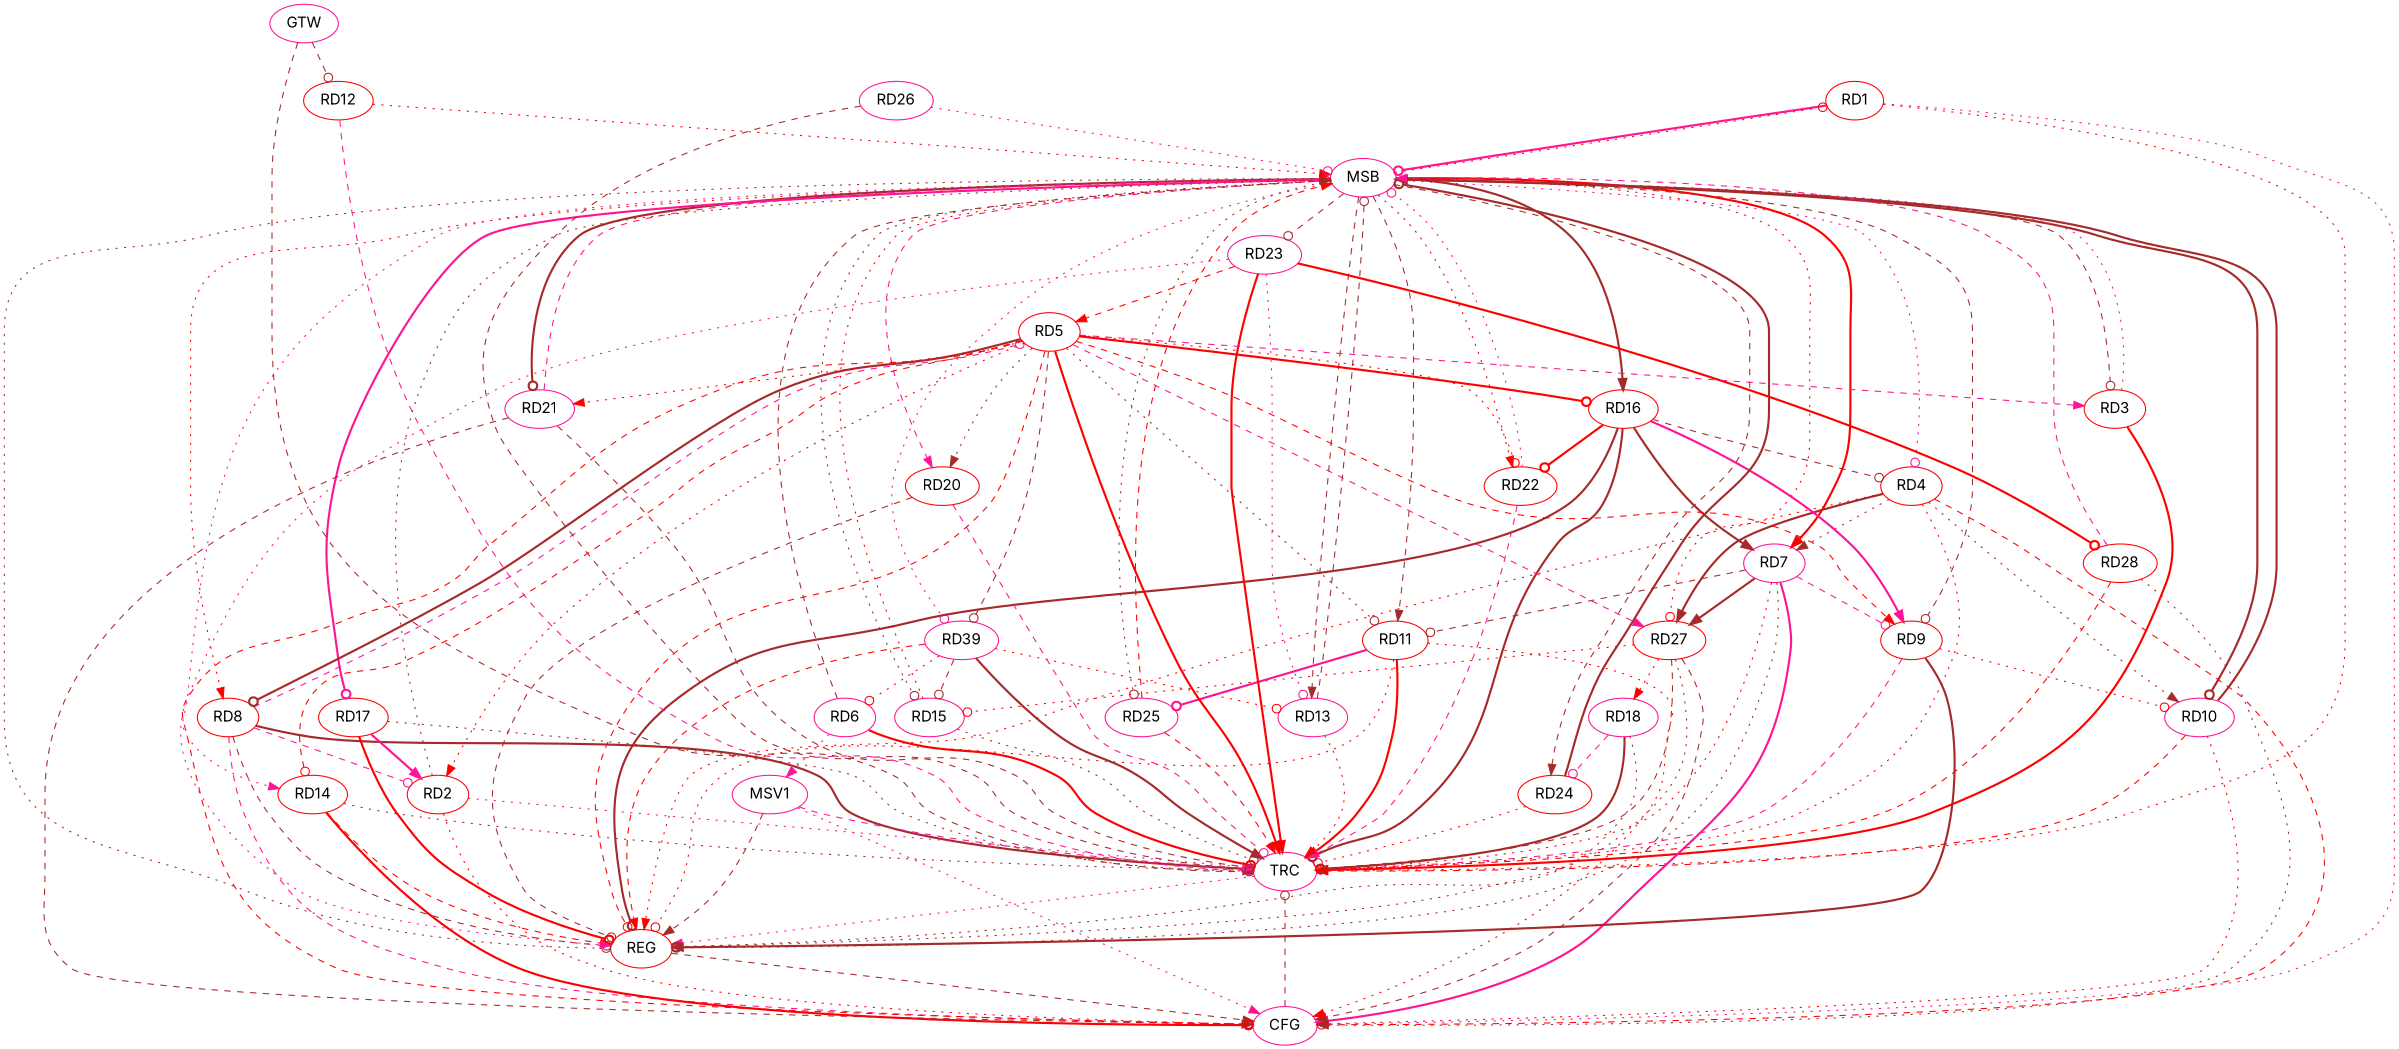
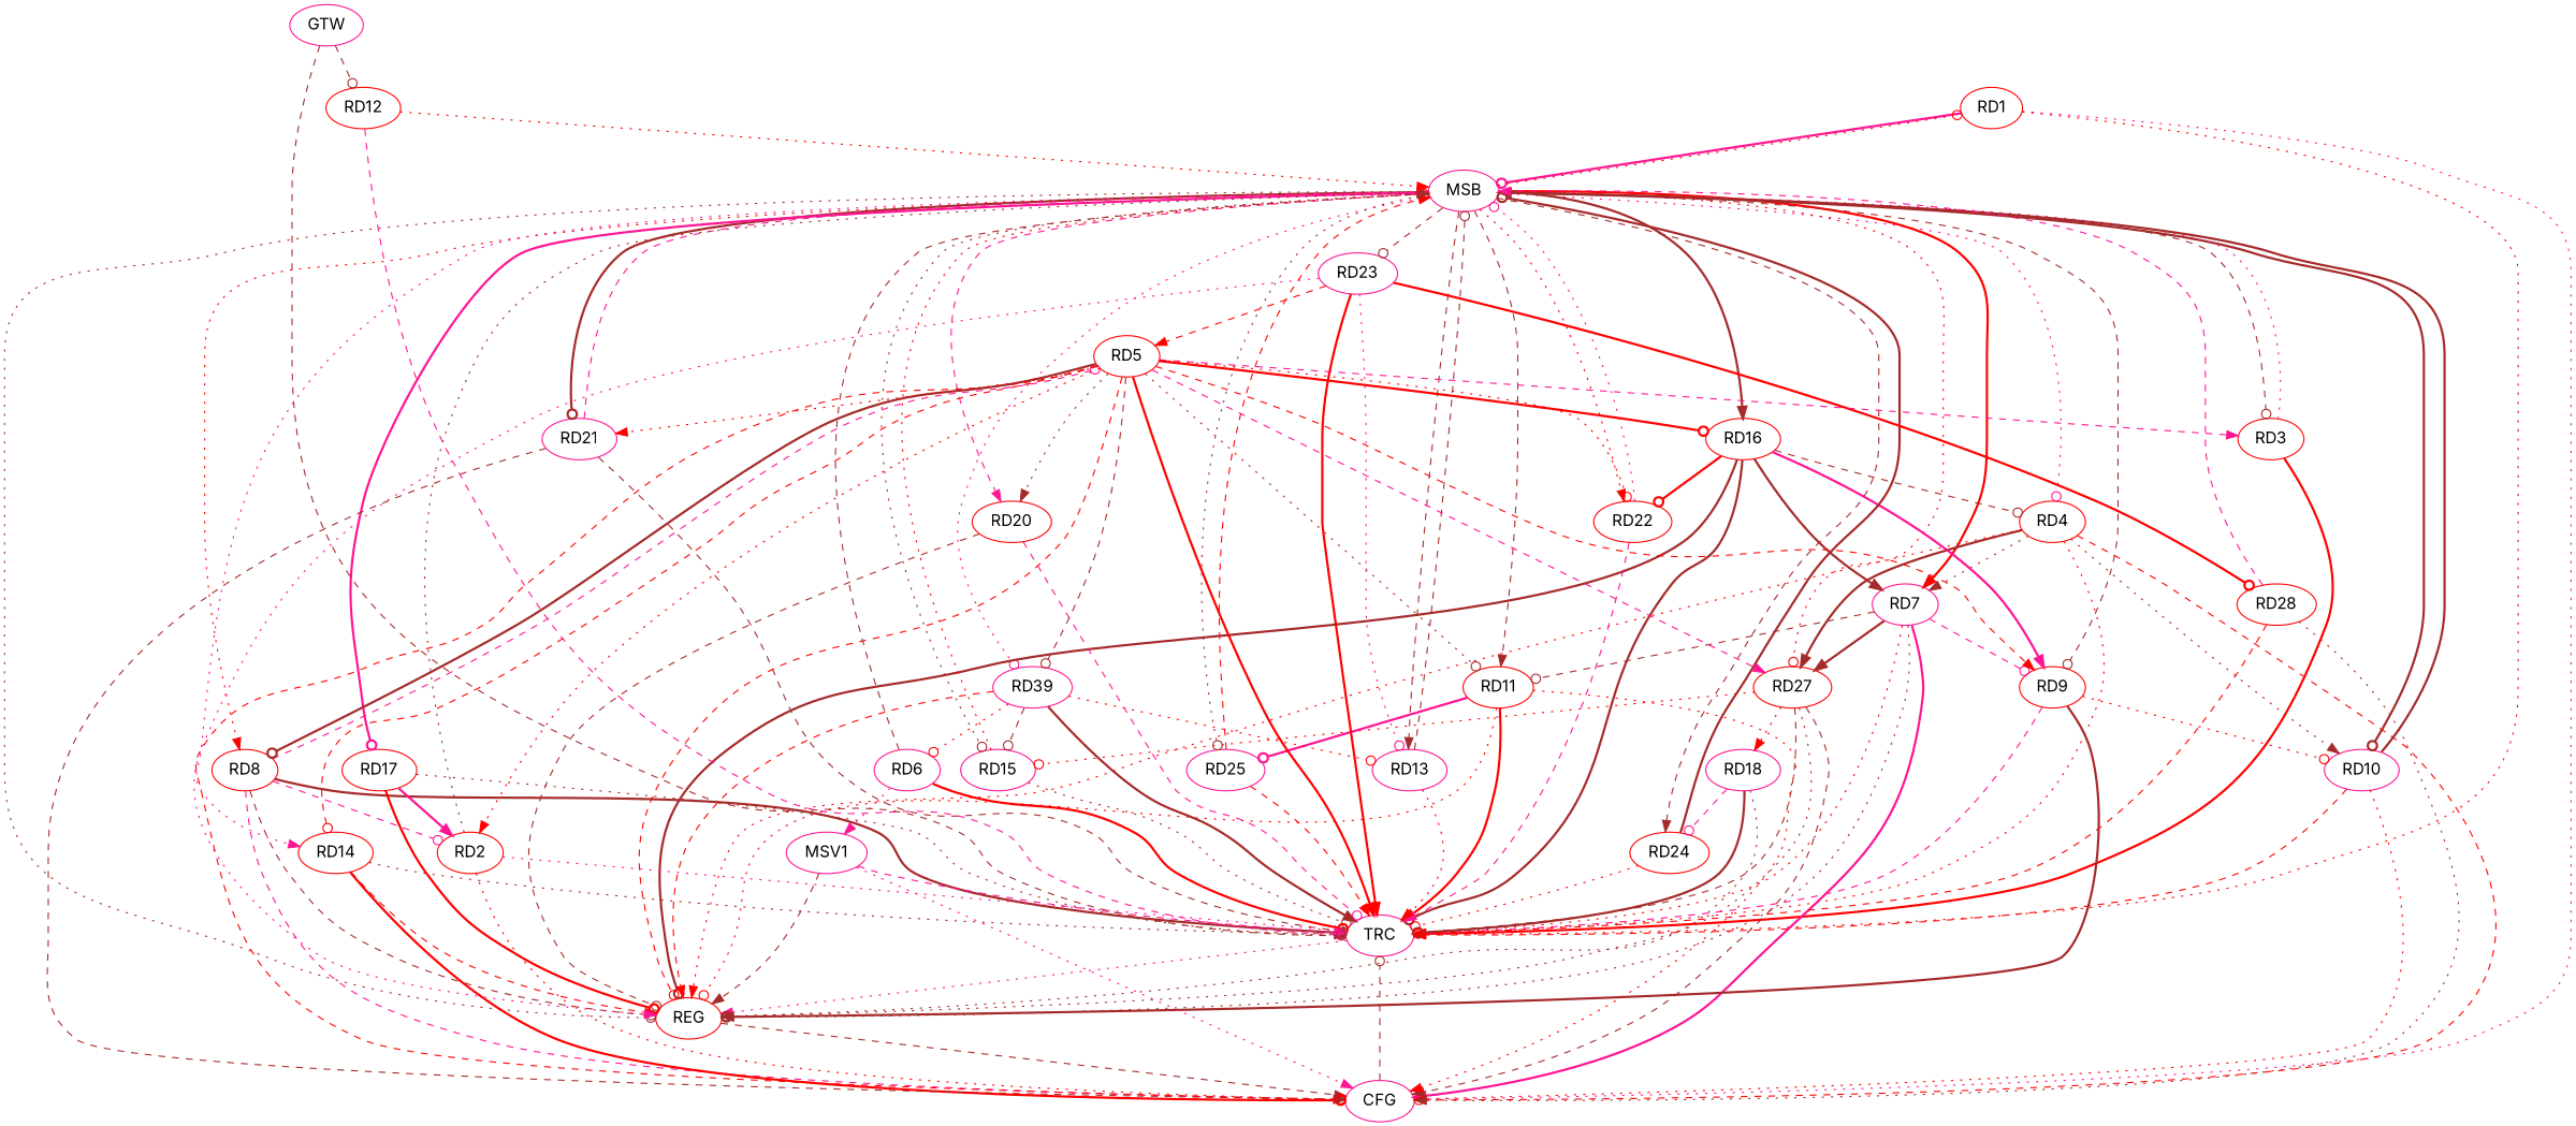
  strict digraph {
    fontname=Inter
    node [color=red fontname=Inter]
    edge [arrowhead=odot color=brown fontname=Inter style=dotted]
    n1 [label=RD1]
    n2 [color=deeppink label=MSB]
    n3 [color=deeppink label=CFG]
    n4 [color=deeppink label=TRC]
    n5 [label=RD3]
    n6 [label=RD4]
    n7 [color=deeppink label=RD7]
    n8 [color=deeppink label=RD10]
    n9 [label=RD27]
    n10 [label=REG]
    n11 [label=RD8]
    n12 [label=RD9]
    n13 [label=RD11]
    n14 [label=RD14]
    n15 [label=RD16]
    n16 [color=deeppink label=RD39]
    n17 [label=RD20]
    n18 [color=deeppink label=RD21]
    n19 [label=RD22]
    n20 [color=deeppink label=RD25]
    n21 [color=deeppink label=RD13]
    n22 [color=deeppink label=RD15]
    n23 [label=RD17]
    n24 [label=RD24]
    n25 [color=deeppink label=RD23]
    n26 [label=RD2]
    n27 [color=deeppink label=RD18]
    n28 [label=RD5]
    n29 [color=deeppink label=RD6]
    n30 [color=deeppink label=MSV1]
    n31 [label=RD12]
    n32 [label=RD28]
-   n33 [color=deeppink label=RD26]
    n34 [color=deeppink label=GTW]
    n1 -> n2 [color=deeppink style=bold]
    n1 -> n3 [arrowhead=normal color=deeppink]
    n1 -> n4 [arrowhead=normal color=red]
    n2 -> n1 [color=red]
    n2 -> n5 [style=dashed]
    n2 -> n6 [color=deeppink]
    n2 -> n7 [arrowhead=normal color=red style=bold]
    n2 -> n8 [style=bold]
    n2 -> n9 [color=red]
    n2 -> n10
    n2 -> n11 [arrowhead=normal color=red]
    n2 -> n12 [style=dashed]
    n2 -> n13 [arrowhead=normal style=dashed]
    n2 -> n14 [arrowhead=normal color=deeppink]
    n2 -> n15 [arrowhead=normal style=bold]
    n2 -> n16 [color=deeppink]
    n2 -> n17 [arrowhead=normal color=deeppink style=dashed]
    n2 -> n18 [style=bold]
    n2 -> n19 [arrowhead=normal color=red]
    n2 -> n20
    n2 -> n21 [arrowhead=normal style=dashed]
    n2 -> n22
    n2 -> n23 [color=deeppink style=bold]
    n2 -> n24 [arrowhead=normal style=dashed]
    n2 -> n25 [style=dashed]
    n3 -> n4 [style=dashed]
    n4 -> n10 [arrowhead=normal color=deeppink]
    n5 -> n2 [arrowhead=normal color=deeppink]
    n5 -> n4 [arrowhead=normal color=red style=bold]
    n6 -> n3 [color=red style=dashed]
    n6 -> n4 [arrowhead=normal color=red]
    n6 -> n7 [arrowhead=normal]
    n6 -> n8 [arrowhead=normal]
    n6 -> n9 [arrowhead=normal style=bold]
    n6 -> n10 [arrowhead=normal color=red]
    n7 -> n3 [arrowhead=normal color=deeppink style=bold]
    n7 -> n4 [color=red]
    n7 -> n9 [arrowhead=normal style=bold]
    n7 -> n10 [arrowhead=normal]
    n7 -> n12 [color=deeppink style=dashed]
    n7 -> n13 [style=dashed]
    n8 -> n2 [arrowhead=normal style=bold]
    n8 -> n3 [arrowhead=normal color=red]
    n8 -> n4 [arrowhead=normal color=red style=dashed]
    n9 -> n3 [arrowhead=normal style=dashed]
    n9 -> n4 [style=dashed]
    n9 -> n10
    n9 -> n22 [color=red]
    n9 -> n27 [arrowhead=normal color=red]
    n10 -> n3 [arrowhead=normal style=dashed]
    n11 -> n3 [arrowhead=normal color=deeppink style=dashed]
    n11 -> n4 [style=bold]
    n11 -> n10 [style=dashed]
    n11 -> n26 [color=deeppink style=dashed]
    n11 -> n28 [color=deeppink style=dashed]
    n12 -> n4 [color=deeppink style=dashed]
    n12 -> n8 [color=red]
    n12 -> n10 [style=bold]
    n13 -> n3 [arrowhead=normal color=red]
    n13 -> n4 [arrowhead=normal color=red style=bold]
    n13 -> n10 [color=red]
    n13 -> n20 [color=deeppink style=bold]
    n14 -> n3 [color=red style=bold]
    n14 -> n4
    n14 -> n10 [arrowhead=normal color=red style=dashed]
    n15 -> n4 [style=bold]
    n15 -> n6 [style=dashed]
    n15 -> n7 [arrowhead=normal style=bold]
    n15 -> n10 [style=bold]
    n15 -> n12 [arrowhead=normal color=deeppink style=bold]
    n15 -> n19 [color=red style=bold]
    n16 -> n4 [arrowhead=normal style=bold]
    n16 -> n10 [arrowhead=normal color=red style=dashed]
    n16 -> n21 [color=red]
    n16 -> n22 [style=dashed]
    n16 -> n29 [color=red]
    n17 -> n4 [color=deeppink style=dashed]
    n17 -> n10 [style=dashed]
    n18 -> n2 [arrowhead=normal color=deeppink style=dashed]
    n18 -> n3 [arrowhead=normal style=dashed]
    n18 -> n4 [arrowhead=normal style=dashed]
    n19 -> n2 [color=deeppink]
    n19 -> n4 [arrowhead=normal color=deeppink style=dashed]
    n20 -> n2 [arrowhead=normal color=red style=dashed]
    n20 -> n4 [arrowhead=normal color=red style=dashed]
    n21 -> n2 [style=dashed]
    n21 -> n4 [arrowhead=normal color=red]
    n22 -> n2 [color=red]
    n22 -> n4
    n23 -> n4 [arrowhead=normal]
    n23 -> n10 [color=red style=bold]
    n23 -> n26 [arrowhead=normal color=deeppink style=bold]
    n24 -> n2 [style=bold]
    n24 -> n4 [color=red]
    n25 -> n4 [arrowhead=normal color=red style=bold]
    n25 -> n10 [arrowhead=normal color=deeppink]
    n25 -> n21 [color=deeppink]
    n25 -> n28 [arrowhead=normal color=red style=dashed]
    n25 -> n32 [color=red style=bold]
    n26 -> n2 [arrowhead=normal]
    n26 -> n3 [color=red]
    n26 -> n4 [arrowhead=normal color=deeppink]
    n27 -> n4 [style=bold]
    n27 -> n10 [arrowhead=normal]
    n27 -> n24 [color=deeppink style=dashed]
    n28 -> n3 [color=red style=dashed]
    n28 -> n4 [arrowhead=normal color=red style=bold]
    n28 -> n5 [arrowhead=normal color=deeppink style=dashed]
    n28 -> n9 [arrowhead=normal color=deeppink style=dashed]
    n28 -> n10 [color=red style=dashed]
    n28 -> n11 [style=bold]
    n28 -> n12 [arrowhead=normal color=red style=dashed]
    n28 -> n13
    n28 -> n14 [color=red style=dashed]
    n28 -> n15 [color=red style=bold]
    n28 -> n16 [style=dashed]
    n28 -> n17 [arrowhead=normal]
    n28 -> n18 [arrowhead=normal color=red]
    n28 -> n19 [color=red]
    n28 -> n26 [arrowhead=normal color=red]
    n29 -> n2 [arrowhead=normal style=dashed]
    n29 -> n4 [color=red style=bold]
    n29 -> n30 [arrowhead=normal color=deeppink]
    n30 -> n3 [arrowhead=normal color=deeppink]
    n30 -> n4 [arrowhead=normal color=deeppink style=dashed]
    n30 -> n10 [arrowhead=normal style=dashed]
    n31 -> n2 [arrowhead=normal color=red]
    n31 -> n4 [color=deeppink style=dashed]
    n32 -> n2 [arrowhead=normal color=deeppink style=dashed]
    n32 -> n3 [arrowhead=normal]
    n32 -> n4 [color=red style=dashed]
-   n33 -> n2 [color=deeppink]
-   n33 -> n4 [style=dashed]
    n34 -> n4 [style=dashed]
    n34 -> n31 [style=dashed]
  }
